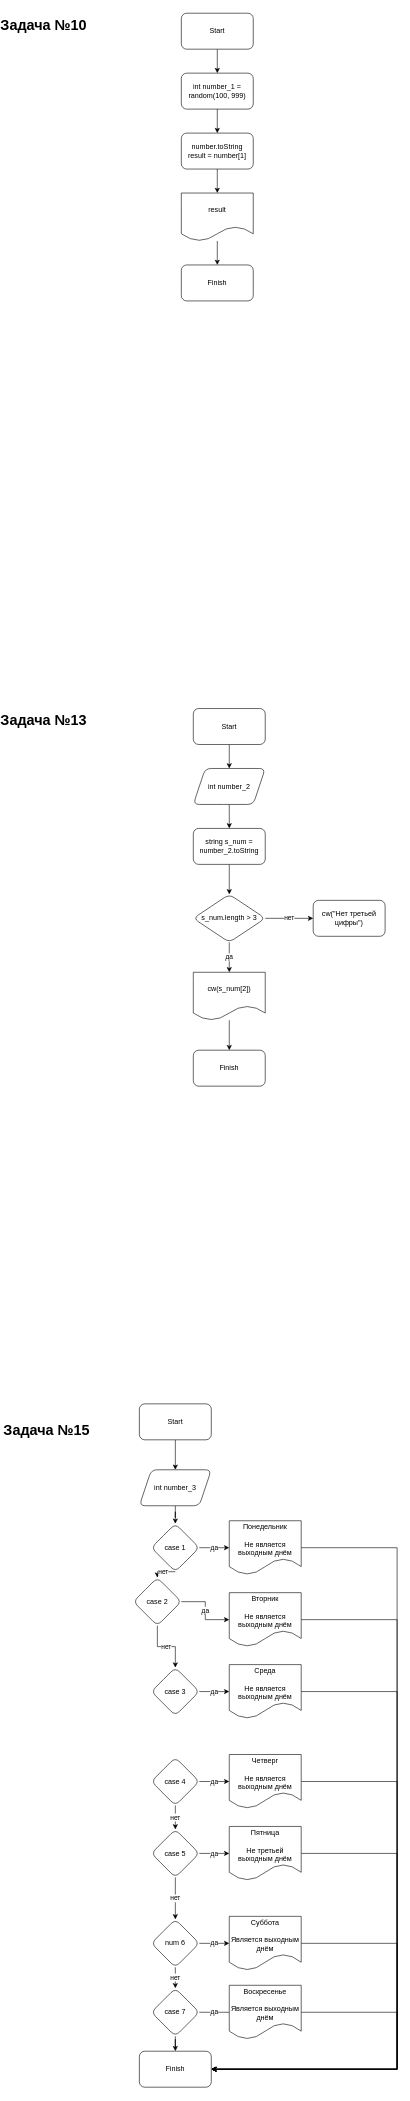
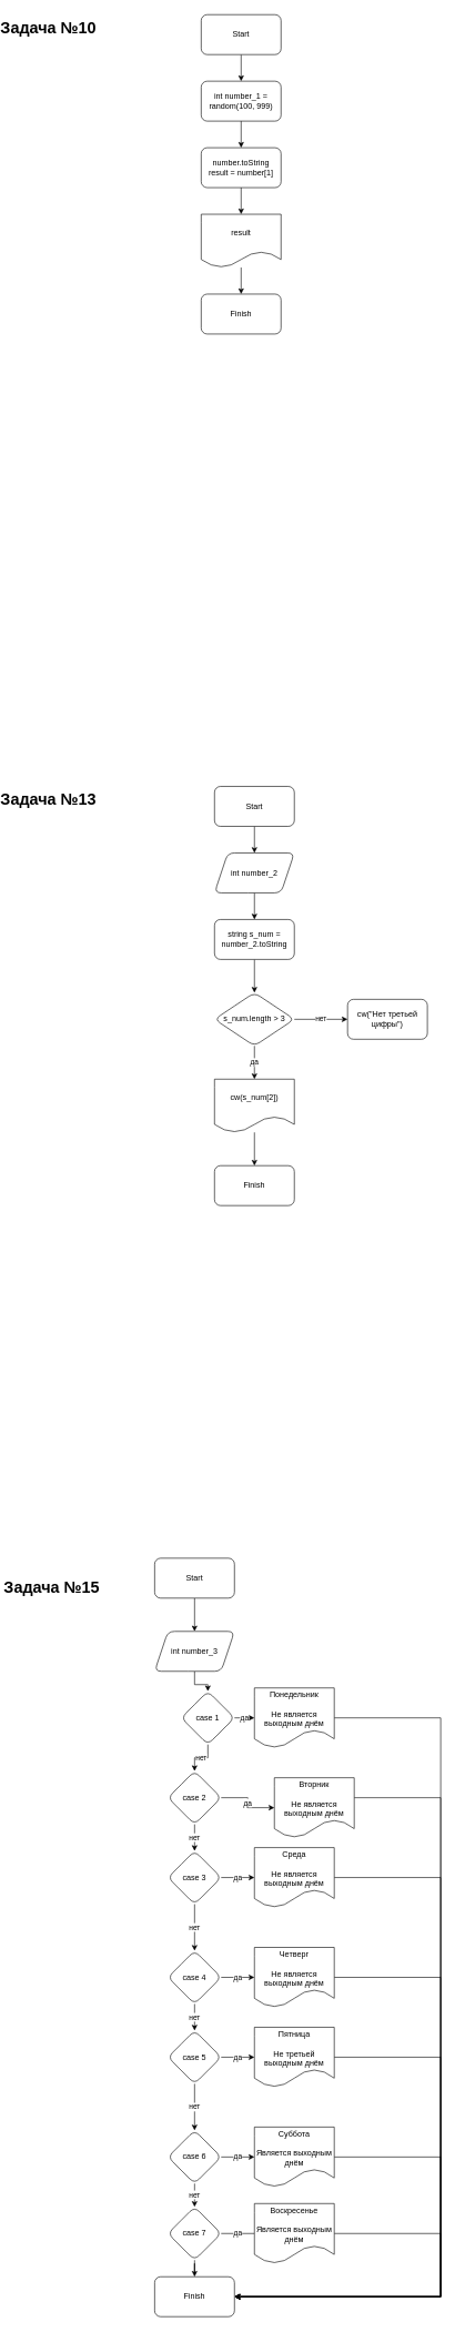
  <mxCell id="0" />
  <mxCell id="1" parent="0" />
  <mxCell id="2" value="Задача №10" style="text;strokeColor=none;fillColor=none;html=1;fontSize=24;fontStyle=1;verticalAlign=middle;align=center;" vertex="1" parent="1"><mxGeometry x="20" y="20" width="100" height="40" as="geometry" /></mxCell>
  <mxCell id="3" value="" style="edgeStyle=orthogonalEdgeStyle;rounded=0;orthogonalLoop=1;jettySize=auto;html=1;" edge="1" parent="1" source="4" target="6"><mxGeometry relative="1" as="geometry" /></mxCell>
  <mxCell id="4" value="Start" style="rounded=1;whiteSpace=wrap;html=1;" vertex="1" parent="1"><mxGeometry x="300" y="20" width="120" height="60" as="geometry" /></mxCell>
  <mxCell id="5" value="" style="edgeStyle=orthogonalEdgeStyle;rounded=0;orthogonalLoop=1;jettySize=auto;html=1;" edge="1" parent="1" source="6" target="8"><mxGeometry relative="1" as="geometry" /></mxCell>
  <mxCell id="6" value="int number_1 = random(100, 999)" style="whiteSpace=wrap;html=1;rounded=1;" vertex="1" parent="1"><mxGeometry x="300" y="120" width="120" height="60" as="geometry" /></mxCell>
  <mxCell id="7" value="" style="edgeStyle=orthogonalEdgeStyle;rounded=0;orthogonalLoop=1;jettySize=auto;html=1;" edge="1" parent="1" source="8" target="10"><mxGeometry relative="1" as="geometry" /></mxCell>
  <mxCell id="8" value="number.toString&lt;br&gt;result = number[1]" style="whiteSpace=wrap;html=1;rounded=1;" vertex="1" parent="1"><mxGeometry x="300" y="220" width="120" height="60" as="geometry" /></mxCell>
  <mxCell id="9" value="" style="edgeStyle=orthogonalEdgeStyle;rounded=0;orthogonalLoop=1;jettySize=auto;html=1;" edge="1" parent="1" source="10" target="11"><mxGeometry relative="1" as="geometry" /></mxCell>
  <mxCell id="10" value="result" style="shape=document;whiteSpace=wrap;html=1;boundedLbl=1;rounded=1;" vertex="1" parent="1"><mxGeometry x="300" y="320" width="120" height="80" as="geometry" /></mxCell>
  <mxCell id="11" value="Finish" style="whiteSpace=wrap;html=1;rounded=1;" vertex="1" parent="1"><mxGeometry x="300" y="440" width="120" height="60" as="geometry" /></mxCell>
  <mxCell id="12" value="Задача №13" style="text;strokeColor=none;fillColor=none;html=1;fontSize=24;fontStyle=1;verticalAlign=middle;align=center;" vertex="1" parent="1"><mxGeometry x="20" y="1180" width="100" height="40" as="geometry" /></mxCell>
  <mxCell id="13" value="" style="edgeStyle=orthogonalEdgeStyle;rounded=0;orthogonalLoop=1;jettySize=auto;html=1;" edge="1" parent="1" source="14" target="16"><mxGeometry relative="1" as="geometry" /></mxCell>
  <mxCell id="14" value="Start" style="rounded=1;whiteSpace=wrap;html=1;" vertex="1" parent="1"><mxGeometry x="320" y="1180" width="120" height="60" as="geometry" /></mxCell>
  <mxCell id="15" value="" style="edgeStyle=orthogonalEdgeStyle;rounded=0;orthogonalLoop=1;jettySize=auto;html=1;" edge="1" parent="1" source="16" target="18"><mxGeometry relative="1" as="geometry" /></mxCell>
  <mxCell id="16" value="int number_2" style="shape=parallelogram;perimeter=parallelogramPerimeter;whiteSpace=wrap;html=1;fixedSize=1;rounded=1;" vertex="1" parent="1"><mxGeometry x="320" y="1280" width="120" height="60" as="geometry" /></mxCell>
  <mxCell id="17" value="" style="edgeStyle=orthogonalEdgeStyle;rounded=0;orthogonalLoop=1;jettySize=auto;html=1;" edge="1" parent="1" source="18" target="21"><mxGeometry relative="1" as="geometry" /></mxCell>
  <mxCell id="18" value="string s_num = number_2.toString" style="whiteSpace=wrap;html=1;rounded=1;" vertex="1" parent="1"><mxGeometry x="320" y="1380" width="120" height="60" as="geometry" /></mxCell>
  <mxCell id="19" value="да" style="edgeStyle=orthogonalEdgeStyle;rounded=0;orthogonalLoop=1;jettySize=auto;html=1;" edge="1" parent="1" source="21"><mxGeometry relative="1" as="geometry"><mxPoint x="380" y="1620" as="targetPoint" /></mxGeometry></mxCell>
  <mxCell id="20" value="нет" style="edgeStyle=orthogonalEdgeStyle;rounded=0;orthogonalLoop=1;jettySize=auto;html=1;" edge="1" parent="1" source="21" target="22"><mxGeometry relative="1" as="geometry" /></mxCell>
  <mxCell id="21" value="s_num.length &amp;gt; 3" style="rhombus;whiteSpace=wrap;html=1;rounded=1;" vertex="1" parent="1"><mxGeometry x="320" y="1490" width="120" height="80" as="geometry" /></mxCell>
  <mxCell id="22" value="cw(&quot;Нет третьей цифры&quot;)" style="whiteSpace=wrap;html=1;rounded=1;" vertex="1" parent="1"><mxGeometry x="520" y="1500" width="120" height="60" as="geometry" /></mxCell>
  <mxCell id="23" value="" style="edgeStyle=orthogonalEdgeStyle;rounded=0;orthogonalLoop=1;jettySize=auto;html=1;" edge="1" parent="1" source="24" target="25"><mxGeometry relative="1" as="geometry" /></mxCell>
  <mxCell id="24" value="cw(s_num[2])" style="shape=document;whiteSpace=wrap;html=1;boundedLbl=1;" vertex="1" parent="1"><mxGeometry x="320" y="1620" width="120" height="80" as="geometry" /></mxCell>
  <mxCell id="25" value="Finish" style="whiteSpace=wrap;html=1;rounded=1;" vertex="1" parent="1"><mxGeometry x="320" y="1750" width="120" height="60" as="geometry" /></mxCell>
  <mxCell id="26" value="Задача №15" style="text;strokeColor=none;fillColor=none;html=1;fontSize=24;fontStyle=1;verticalAlign=middle;align=center;rounded=1;" vertex="1" parent="1"><mxGeometry x="25" y="2365" width="100" height="40" as="geometry" /></mxCell>
  <mxCell id="27" value="" style="edgeStyle=orthogonalEdgeStyle;rounded=0;orthogonalLoop=1;jettySize=auto;html=1;" edge="1" parent="1" source="28" target="30"><mxGeometry relative="1" as="geometry" /></mxCell>
  <mxCell id="28" value="Start" style="rounded=1;whiteSpace=wrap;html=1;" vertex="1" parent="1"><mxGeometry x="230" y="2340" width="120" height="60" as="geometry" /></mxCell>
  <mxCell id="29" value="" style="edgeStyle=orthogonalEdgeStyle;rounded=0;orthogonalLoop=1;jettySize=auto;html=1;" edge="1" parent="1" source="30" target="33"><mxGeometry relative="1" as="geometry" /></mxCell>
  <mxCell id="30" value="int number_3" style="shape=parallelogram;perimeter=parallelogramPerimeter;whiteSpace=wrap;html=1;fixedSize=1;rounded=1;" vertex="1" parent="1"><mxGeometry x="230" y="2450" width="120" height="60" as="geometry" /></mxCell>
  <mxCell id="31" value="да" style="edgeStyle=orthogonalEdgeStyle;rounded=0;orthogonalLoop=1;jettySize=auto;html=1;" edge="1" parent="1" source="33" target="35"><mxGeometry relative="1" as="geometry"><mxPoint x="370" y="2580" as="targetPoint" /></mxGeometry></mxCell>
  <mxCell id="32" value="нет" style="edgeStyle=orthogonalEdgeStyle;rounded=0;orthogonalLoop=1;jettySize=auto;html=1;exitX=0.5;exitY=1;exitDx=0;exitDy=0;entryX=0.5;entryY=0;entryDx=0;entryDy=0;" edge="1" parent="1" source="33" target="37"><mxGeometry relative="1" as="geometry" /></mxCell>
- <mxCell id="33" value="case 1" style="rhombus;whiteSpace=wrap;html=1;rounded=1;" vertex="1" parent="1"><mxGeometry x="250" y="2540" width="80" height="80" as="geometry" /></mxCell>
+ <mxCell id="33" value="case 1" style="rhombus;whiteSpace=wrap;html=1;rounded=1;" vertex="1" parent="1"><mxGeometry x="270" y="2540" width="80" height="80" as="geometry" /></mxCell>
  <mxCell id="34" style="edgeStyle=orthogonalEdgeStyle;rounded=0;orthogonalLoop=1;jettySize=auto;html=1;entryX=1;entryY=0.5;entryDx=0;entryDy=0;" edge="1" parent="1" source="35" target="66"><mxGeometry relative="1" as="geometry"><mxPoint x="620" y="3464" as="targetPoint" /><Array as="points"><mxPoint x="660" y="2580" /><mxPoint x="660" y="3450" /></Array></mxGeometry></mxCell>
  <mxCell id="35" value="Понедельник&lt;br&gt;&lt;br&gt;Не является выходным днём" style="shape=document;whiteSpace=wrap;html=1;boundedLbl=1;rounded=1;" vertex="1" parent="1"><mxGeometry x="380" y="2535" width="120" height="90" as="geometry" /></mxCell>
  <mxCell id="36" value="да" style="edgeStyle=orthogonalEdgeStyle;rounded=0;orthogonalLoop=1;jettySize=auto;html=1;" edge="1" parent="1" source="37" target="39"><mxGeometry relative="1" as="geometry"><mxPoint x="370" y="2700" as="targetPoint" /></mxGeometry></mxCell>
- <mxCell id="37" value="case 2" style="rhombus;whiteSpace=wrap;html=1;rounded=1;" vertex="1" parent="1"><mxGeometry x="220" y="2630" width="80" height="80" as="geometry" /></mxCell>
+ <mxCell id="37" value="case 2" style="rhombus;whiteSpace=wrap;html=1;rounded=1;" vertex="1" parent="1"><mxGeometry x="250" y="2660" width="80" height="80" as="geometry" /></mxCell>
  <mxCell id="38" style="edgeStyle=orthogonalEdgeStyle;rounded=0;orthogonalLoop=1;jettySize=auto;html=1;entryX=1;entryY=0.5;entryDx=0;entryDy=0;" edge="1" parent="1" source="39" target="66"><mxGeometry relative="1" as="geometry"><mxPoint x="660" y="3451" as="targetPoint" /><Array as="points"><mxPoint x="660" y="2700" /><mxPoint x="660" y="3450" /></Array></mxGeometry></mxCell>
- <mxCell id="39" value="Вторник&lt;br&gt;&lt;br&gt;Не является выходным днём" style="shape=document;whiteSpace=wrap;html=1;boundedLbl=1;rounded=1;" vertex="1" parent="1"><mxGeometry x="380" y="2655" width="120" height="90" as="geometry" /></mxCell>
+ <mxCell id="39" value="Вторник&lt;br&gt;&lt;br&gt;Не является выходным днём" style="shape=document;whiteSpace=wrap;html=1;boundedLbl=1;rounded=1;" vertex="1" parent="1"><mxGeometry x="410" y="2670" width="120" height="90" as="geometry" /></mxCell>
  <mxCell id="40" value="нет" style="edgeStyle=orthogonalEdgeStyle;rounded=0;orthogonalLoop=1;jettySize=auto;html=1;entryX=0.5;entryY=0;entryDx=0;entryDy=0;" edge="1" parent="1" target="42" source="37"><mxGeometry relative="1" as="geometry"><mxPoint x="290" y="2740" as="sourcePoint" /></mxGeometry></mxCell>
  <mxCell id="41" value="да" style="edgeStyle=orthogonalEdgeStyle;rounded=0;orthogonalLoop=1;jettySize=auto;html=1;" edge="1" parent="1" source="42" target="44"><mxGeometry relative="1" as="geometry"><mxPoint x="370" y="2820" as="targetPoint" /></mxGeometry></mxCell>
  <mxCell id="42" value="case 3" style="rhombus;whiteSpace=wrap;html=1;rounded=1;" vertex="1" parent="1"><mxGeometry x="250" y="2780" width="80" height="80" as="geometry" /></mxCell>
  <mxCell id="43" style="edgeStyle=orthogonalEdgeStyle;rounded=0;orthogonalLoop=1;jettySize=auto;html=1;entryX=1;entryY=0.5;entryDx=0;entryDy=0;" edge="1" parent="1" source="44" target="66"><mxGeometry relative="1" as="geometry"><mxPoint x="660" y="3451" as="targetPoint" /><Array as="points"><mxPoint x="660" y="2820" /><mxPoint x="660" y="3450" /></Array></mxGeometry></mxCell>
  <mxCell id="44" value="Среда&lt;br&gt;&lt;br&gt;Не является выходным днём" style="shape=document;whiteSpace=wrap;html=1;boundedLbl=1;rounded=1;" vertex="1" parent="1"><mxGeometry x="380" y="2775" width="120" height="90" as="geometry" /></mxCell>
+ <mxCell id="45" value="нет" style="edgeStyle=orthogonalEdgeStyle;rounded=0;orthogonalLoop=1;jettySize=auto;html=1;" edge="1" parent="1" target="47" source="42"><mxGeometry relative="1" as="geometry"><mxPoint x="290" y="2860" as="sourcePoint" /></mxGeometry></mxCell>
  <mxCell id="46" value="да" style="edgeStyle=orthogonalEdgeStyle;rounded=0;orthogonalLoop=1;jettySize=auto;html=1;" edge="1" parent="1" source="47" target="49"><mxGeometry relative="1" as="geometry"><mxPoint x="370" y="2970" as="targetPoint" /></mxGeometry></mxCell>
  <mxCell id="47" value="case 4" style="rhombus;whiteSpace=wrap;html=1;rounded=1;" vertex="1" parent="1"><mxGeometry x="250" y="2930" width="80" height="80" as="geometry" /></mxCell>
  <mxCell id="48" style="edgeStyle=orthogonalEdgeStyle;rounded=0;orthogonalLoop=1;jettySize=auto;html=1;entryX=1;entryY=0.5;entryDx=0;entryDy=0;" edge="1" parent="1" source="49" target="66"><mxGeometry relative="1" as="geometry"><mxPoint x="660" y="3450" as="targetPoint" /><Array as="points"><mxPoint x="660" y="2970" /><mxPoint x="660" y="3450" /></Array></mxGeometry></mxCell>
  <mxCell id="49" value="Четверг&lt;br&gt;&lt;br&gt;Не является выходным днём" style="shape=document;whiteSpace=wrap;html=1;boundedLbl=1;rounded=1;" vertex="1" parent="1"><mxGeometry x="380" y="2925" width="120" height="90" as="geometry" /></mxCell>
  <mxCell id="50" value="нет" style="edgeStyle=orthogonalEdgeStyle;rounded=0;orthogonalLoop=1;jettySize=auto;html=1;entryX=0.5;entryY=0;entryDx=0;entryDy=0;" edge="1" parent="1" target="52" source="47"><mxGeometry relative="1" as="geometry"><mxPoint x="290" y="3080" as="sourcePoint" /></mxGeometry></mxCell>
  <mxCell id="51" value="да" style="edgeStyle=orthogonalEdgeStyle;rounded=0;orthogonalLoop=1;jettySize=auto;html=1;" edge="1" parent="1" source="52" target="54"><mxGeometry relative="1" as="geometry"><mxPoint x="370" y="3090" as="targetPoint" /></mxGeometry></mxCell>
  <mxCell id="52" value="case 5" style="rhombus;whiteSpace=wrap;html=1;rounded=1;" vertex="1" parent="1"><mxGeometry x="250" y="3050" width="80" height="80" as="geometry" /></mxCell>
  <mxCell id="53" style="edgeStyle=orthogonalEdgeStyle;rounded=0;orthogonalLoop=1;jettySize=auto;html=1;entryX=1;entryY=0.5;entryDx=0;entryDy=0;" edge="1" parent="1" source="54" target="66"><mxGeometry relative="1" as="geometry"><mxPoint x="660" y="3450" as="targetPoint" /><Array as="points"><mxPoint x="660" y="3090" /><mxPoint x="660" y="3450" /></Array></mxGeometry></mxCell>
  <mxCell id="54" value="Пятница&lt;br&gt;&lt;br&gt;Не третьей выходным днём" style="shape=document;whiteSpace=wrap;html=1;boundedLbl=1;rounded=1;" vertex="1" parent="1"><mxGeometry x="380" y="3045" width="120" height="90" as="geometry" /></mxCell>
  <mxCell id="55" value="нет" style="edgeStyle=orthogonalEdgeStyle;rounded=0;orthogonalLoop=1;jettySize=auto;html=1;" edge="1" parent="1" target="58" source="52"><mxGeometry relative="1" as="geometry"><mxPoint x="290" y="3130" as="sourcePoint" /></mxGeometry></mxCell>
  <mxCell id="56" value="да" style="edgeStyle=orthogonalEdgeStyle;rounded=0;orthogonalLoop=1;jettySize=auto;html=1;entryX=0;entryY=0.5;entryDx=0;entryDy=0;" edge="1" parent="1" source="58" target="60"><mxGeometry relative="1" as="geometry"><mxPoint x="370" y="3240" as="targetPoint" /></mxGeometry></mxCell>
  <mxCell id="57" value="нет" style="edgeStyle=orthogonalEdgeStyle;rounded=0;orthogonalLoop=1;jettySize=auto;html=1;" edge="1" parent="1" source="58" target="63"><mxGeometry relative="1" as="geometry" /></mxCell>
- <mxCell id="58" value="num 6" style="rhombus;whiteSpace=wrap;html=1;rounded=1;" vertex="1" parent="1"><mxGeometry x="250" y="3200" width="80" height="80" as="geometry" /></mxCell>
+ <mxCell id="58" value="case 6" style="rhombus;whiteSpace=wrap;html=1;rounded=1;" vertex="1" parent="1"><mxGeometry x="250" y="3200" width="80" height="80" as="geometry" /></mxCell>
  <mxCell id="59" style="edgeStyle=orthogonalEdgeStyle;rounded=0;orthogonalLoop=1;jettySize=auto;html=1;entryX=1;entryY=0.5;entryDx=0;entryDy=0;" edge="1" parent="1" source="60" target="66"><mxGeometry relative="1" as="geometry"><mxPoint x="660" y="3450" as="targetPoint" /><Array as="points"><mxPoint x="660" y="3240" /><mxPoint x="660" y="3450" /></Array></mxGeometry></mxCell>
  <mxCell id="60" value="Суббота&lt;br&gt;&lt;br&gt;Является выходным днём" style="shape=document;whiteSpace=wrap;html=1;boundedLbl=1;rounded=1;" vertex="1" parent="1"><mxGeometry x="380" y="3195" width="120" height="90" as="geometry" /></mxCell>
  <mxCell id="61" value="да" style="edgeStyle=orthogonalEdgeStyle;rounded=0;orthogonalLoop=1;jettySize=auto;html=1;entryX=0;entryY=0.5;entryDx=0;entryDy=0;endArrow=none;" edge="1" parent="1" source="63" target="65"><mxGeometry relative="1" as="geometry"><mxPoint x="370" y="3355" as="targetPoint" /></mxGeometry></mxCell>
  <mxCell id="62" value="" style="edgeStyle=orthogonalEdgeStyle;rounded=0;orthogonalLoop=1;jettySize=auto;html=1;" edge="1" parent="1" source="63" target="66"><mxGeometry relative="1" as="geometry" /></mxCell>
  <mxCell id="63" value="case 7" style="rhombus;whiteSpace=wrap;html=1;rounded=1;" vertex="1" parent="1"><mxGeometry x="250" y="3315" width="80" height="80" as="geometry" /></mxCell>
  <mxCell id="64" style="edgeStyle=orthogonalEdgeStyle;rounded=0;orthogonalLoop=1;jettySize=auto;html=1;entryX=1;entryY=0.5;entryDx=0;entryDy=0;" edge="1" parent="1" source="65" target="66"><mxGeometry relative="1" as="geometry"><mxPoint x="660" y="3450" as="targetPoint" /><Array as="points"><mxPoint x="660" y="3355" /><mxPoint x="660" y="3450" /></Array></mxGeometry></mxCell>
  <mxCell id="65" value="Воскресенье&lt;br&gt;&lt;br&gt;Является выходным днём" style="shape=document;whiteSpace=wrap;html=1;boundedLbl=1;rounded=1;" vertex="1" parent="1"><mxGeometry x="380" y="3310" width="120" height="90" as="geometry" /></mxCell>
  <mxCell id="66" value="Finish" style="whiteSpace=wrap;html=1;rounded=1;" vertex="1" parent="1"><mxGeometry x="230" y="3420" width="120" height="60" as="geometry" /></mxCell>
